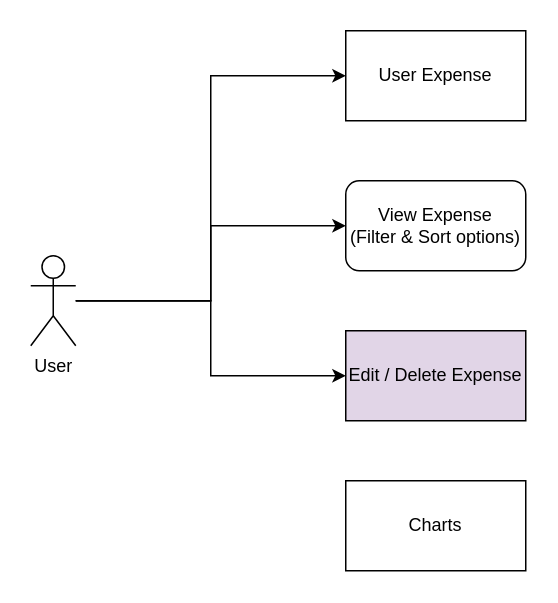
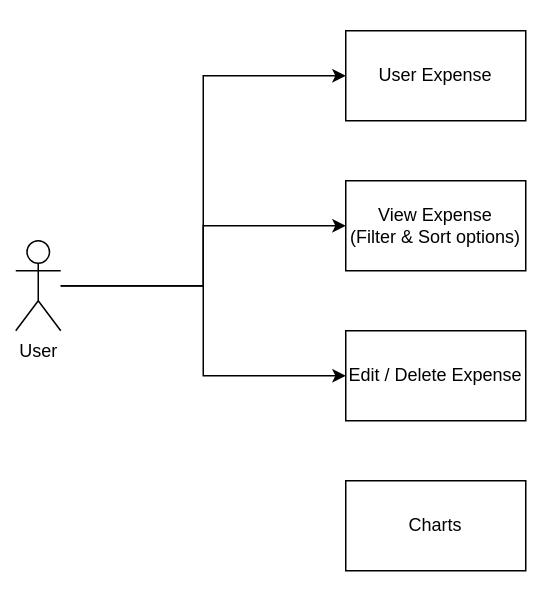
  <mxCell id="0" />
  <mxCell id="1" parent="0" />
  <mxCell id="2" style="edgeStyle=orthogonalEdgeStyle;rounded=0;orthogonalLoop=1;jettySize=auto;html=1;entryX=0;entryY=0.5;entryDx=0;entryDy=0;" edge="1" parent="1" source="5" target="7"><mxGeometry relative="1" as="geometry" /></mxCell>
  <mxCell id="3" style="edgeStyle=orthogonalEdgeStyle;rounded=0;orthogonalLoop=1;jettySize=auto;html=1;entryX=0;entryY=0.5;entryDx=0;entryDy=0;" edge="1" parent="1" source="5" target="6"><mxGeometry relative="1" as="geometry" /></mxCell>
  <mxCell id="4" style="edgeStyle=orthogonalEdgeStyle;rounded=0;orthogonalLoop=1;jettySize=auto;html=1;entryX=0;entryY=0.5;entryDx=0;entryDy=0;" edge="1" parent="1" source="5" target="8"><mxGeometry relative="1" as="geometry" /></mxCell>
- <mxCell id="5" value="User" style="shape=umlActor;verticalLabelPosition=bottom;verticalAlign=top;html=1;outlineConnect=0;" vertex="1" parent="1"><mxGeometry x="20" y="170" width="30" height="60" as="geometry" /></mxCell>
- <mxCell id="6" value="&lt;div&gt;View Expense&lt;/div&gt;(Filter &amp;amp; Sort options)" style="whiteSpace=wrap;html=1;rounded=1;" vertex="1" parent="1"><mxGeometry x="230" y="120" width="120" height="60" as="geometry" /></mxCell>
+ <mxCell id="5" value="User" style="shape=umlActor;verticalLabelPosition=bottom;verticalAlign=top;html=1;outlineConnect=0;" vertex="1" parent="1"><mxGeometry x="10" y="160" width="30" height="60" as="geometry" /></mxCell>
+ <mxCell id="6" value="&lt;div&gt;View Expense&lt;/div&gt;(Filter &amp;amp; Sort options)" style="rounded=0;whiteSpace=wrap;html=1;" vertex="1" parent="1"><mxGeometry x="230" y="120" width="120" height="60" as="geometry" /></mxCell>
  <mxCell id="7" value="&lt;div&gt;User Expense&lt;br&gt;&lt;/div&gt;" style="rounded=0;whiteSpace=wrap;html=1;" vertex="1" parent="1"><mxGeometry x="230" y="20" width="120" height="60" as="geometry" /></mxCell>
- <mxCell id="8" value="Edit / Delete Expense" style="rounded=0;whiteSpace=wrap;html=1;fillColor=#e1d5e7;" vertex="1" parent="1"><mxGeometry x="230" y="220" width="120" height="60" as="geometry" /></mxCell>
+ <mxCell id="8" value="Edit / Delete Expense" style="rounded=0;whiteSpace=wrap;html=1;" vertex="1" parent="1"><mxGeometry x="230" y="220" width="120" height="60" as="geometry" /></mxCell>
  <mxCell id="9" value="Charts" style="rounded=0;whiteSpace=wrap;html=1;" vertex="1" parent="1"><mxGeometry x="230" y="320" width="120" height="60" as="geometry" /></mxCell>
